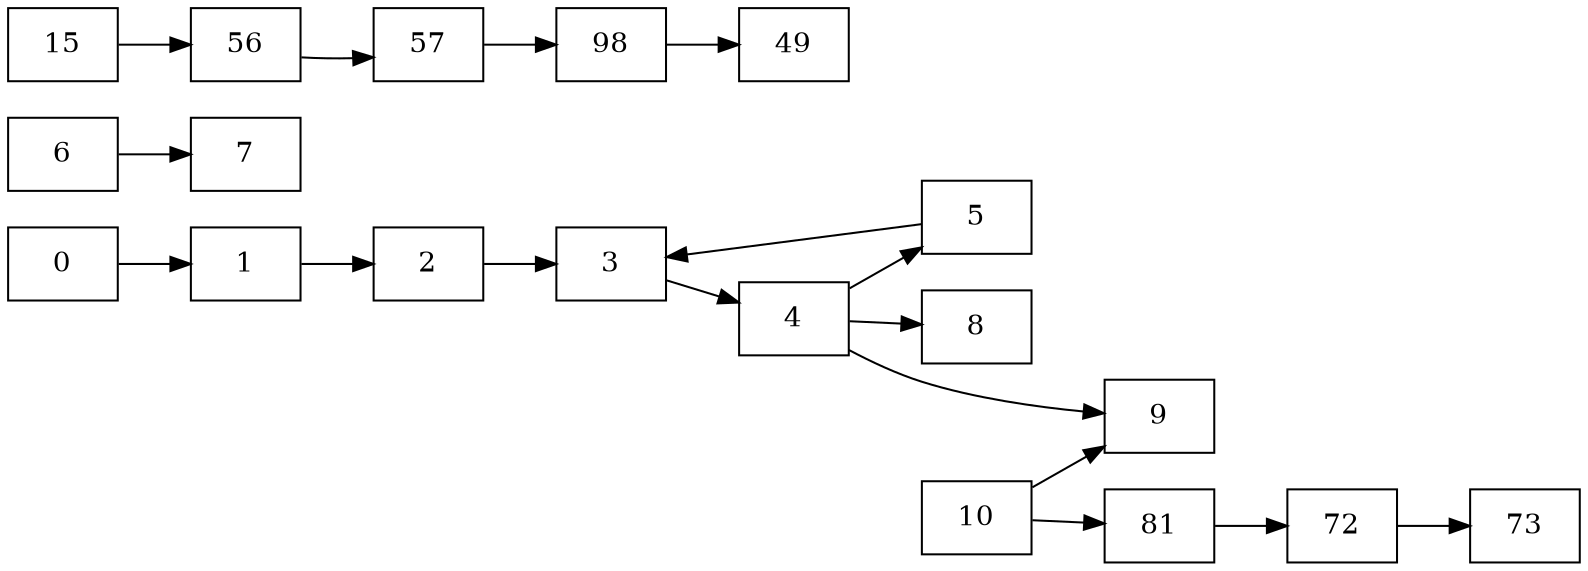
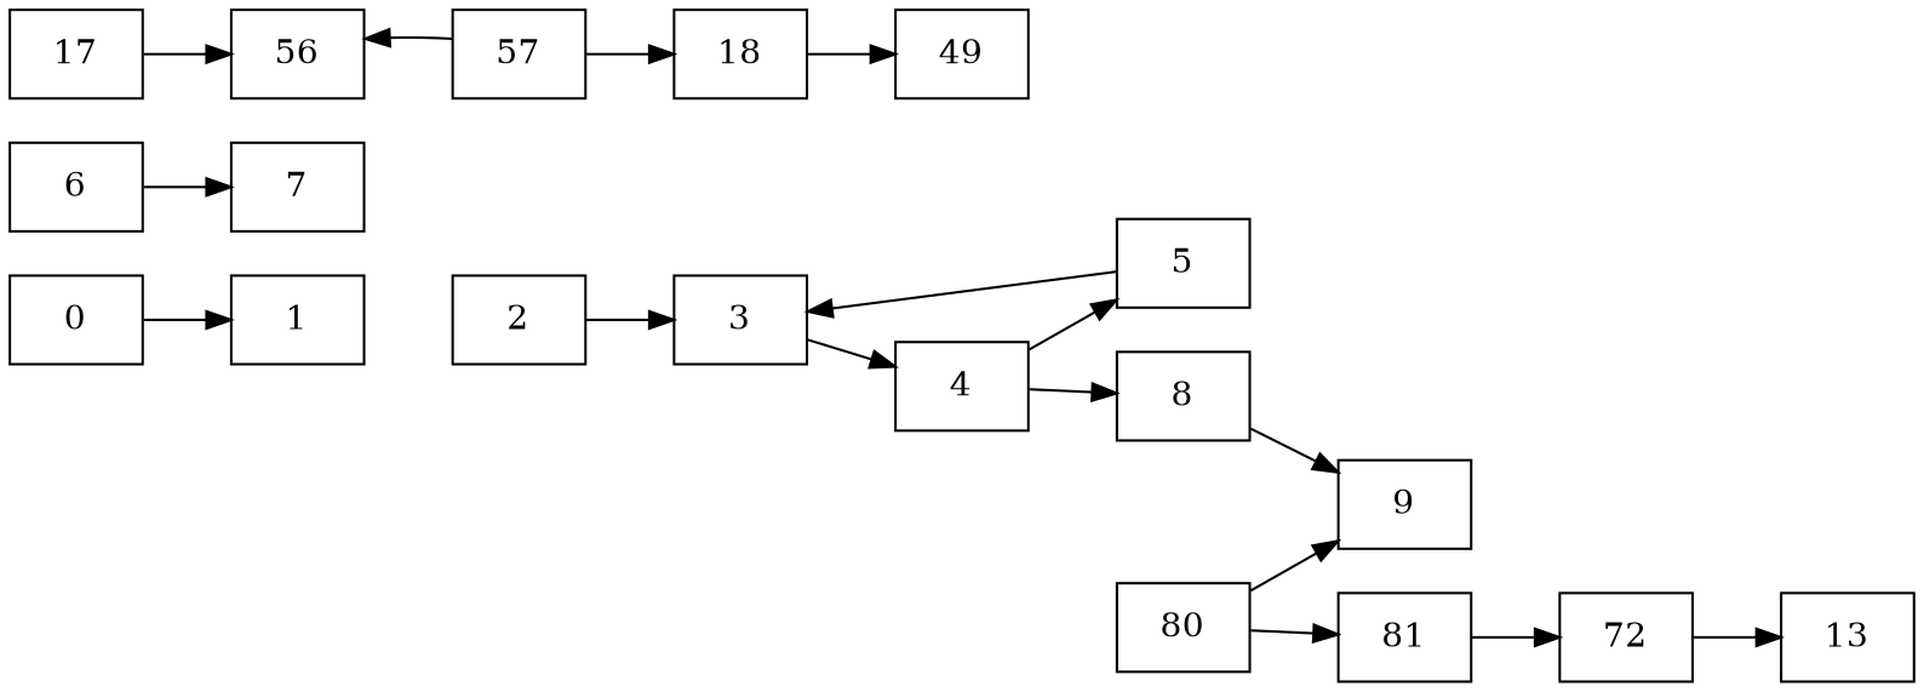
  digraph {
    rankdir=LR
    node [shape=box]
    " 0 "
    " 1 "
    " 2 "
    " 3 "
    " 4 "
    " 5 "
    " 8 "
    " 6 "
    " 7 "
    " 9 "
-   " 10 "
+   " 10 " [label=80]
    n12 [label=81]
    n13 [label=72]
-   " 13 " [label=73]
+   " 13 "
    n15 [label=56]
-   " 15 "
+   " 15 " [label=17]
    n17 [label=57]
-   " 18 " [label=98]
+   " 18 "
    n19 [label=49]
    " 0 " -> " 1 "
-   " 1 " -> " 2 "
    " 2 " -> " 3 "
    " 3 " -> " 4 "
    " 4 " -> " 5 "
    " 4 " -> " 8 "
    " 5 " -> " 3 "
-   " 4 " -> " 9 "
+   " 8 " -> " 9 "
    " 6 " -> " 7 "
    " 10 " -> " 9 "
    " 10 " -> n12
    n12 -> n13
    n13 -> " 13 "
-   n15 -> n17
+   n17 -> n15
    " 15 " -> n15
    n17 -> " 18 "
    " 18 " -> n19
  }
